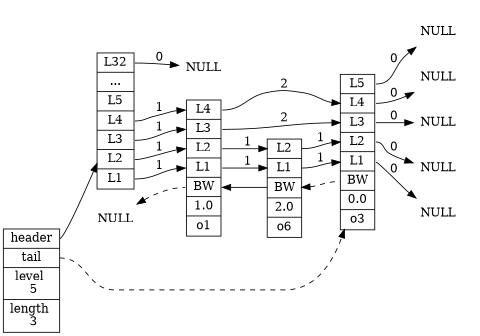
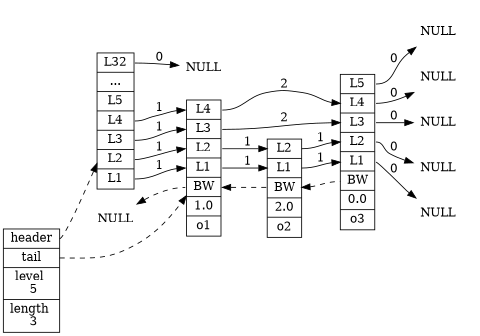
  digraph {
    rankdir=LR
    node [shape=plaintext]
    edge [tailport=l2]
    n1 [label=" <l32> L32 | ... | <l5> L5 | <l4> L4 | <l3> L3 | <l2> L2 | <l1> L1 " shape=record width=0.5]
    n2 [label=NULL width=0.5]
    n3 [label=NULL width=0.5]
    n4 [label=" <l4> L4 | <l3> L3 | <l2> L2 | <l1> L1 | <backward> BW | 1.0 | o1 " shape=record width=0.5]
-   n5 [label=" <l2> L2 | <l1> L1 | <backward> BW | 2.0 | o6 " shape=record width=0.5]
+   n5 [label=" <l2> L2 | <l1> L1 | <backward> BW | 2.0 | o2 " shape=record width=0.5]
    n6 [label=" <l5> L5 | <l4> L4 | <l3> L3 | <l2> L2 | <l1> L1 | <backward> BW | 0.0 | o3 " shape=record width=0.5]
    n7 [label=NULL width=0.5]
    n8 [label=NULL width=0.5]
    n9 [label=NULL width=0.5]
    n10 [label=NULL width=0.5]
    n11 [label=NULL width=0.5]
    n12 [label=" <header> header | <tail> tail | level \n 5 | length \n 3 " shape=record width=0.5]
    subgraph cluster_1 {
      style=invisible
      n1
      n2
      n3
      n4
      n5
      n6
    }
    subgraph cluster_2 {
      style=invisible
      n7
      n8
      n9
      n10
      n11
    }
    n1 -> n3 [label=0 tailport=l32]
    n1 -> n4 [headport=l4 label=1 tailport=l4]
    n1 -> n4 [headport=l3 label=1 tailport=l3]
    n1 -> n4 [headport=l2 label=1]
    n1 -> n4 [headport=l1 label=1 tailport=l1]
    n2 -> n4 [dir=back headport=backward style=dashed]
    n4 -> n5 [headport=l2 label=1]
    n4 -> n5 [headport=l1 label=1 tailport=l1]
-   n4 -> n5 [dir=back headport=backward style=solid tailport=backward]
+   n4 -> n5 [dir=back headport=backward style=dashed tailport=backward]
    n4 -> n6 [headport=l4 label=2 tailport=l4]
    n4 -> n6 [headport=l3 label=2 tailport=l3]
    n5 -> n6 [headport=l2 label=1]
    n5 -> n6 [headport=l1 label=1 tailport=l1]
    n5 -> n6 [dir=back headport=backward style=dashed tailport=backward]
    n6 -> n7 [label=0 tailport=l1]
    n6 -> n8 [label=0]
    n6 -> n9 [label=0 tailport=l3]
    n6 -> n10 [label=0 tailport=l4]
    n6 -> n11 [label=0 tailport=l5]
-   n12 -> n1 [tailport=header]
-   n12 -> n6 [style=dashed tailport=tail]
+   n12 -> n1 [tailport=header style=dashed]
+   n12 -> n4 [style=dashed tailport=tail]
  }
